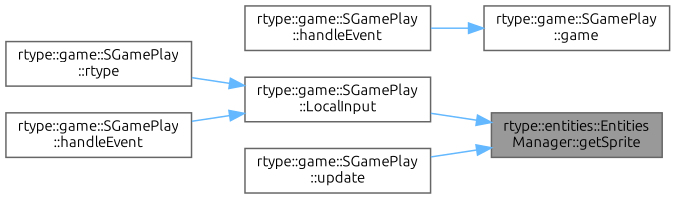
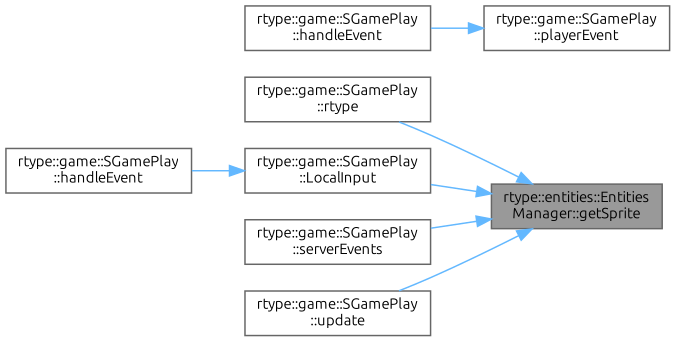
  digraph {
    fontname=Ubuntu
    rankdir=RL
    node [color=grey40 fillcolor=white fontname=Ubuntu fontsize=10 shape=box style=filled]
    edge [color=steelblue1 dir=back fontname=Ubuntu fontsize=10 labelfontname=Helvetica labelfontsize=10 style=solid]
    n1 [color=gray40 fillcolor=grey60 fontcolor=black height=0.2 label="rtype::entities::Entities\lManager::getSprite" width=0.4]
    n2 [height=0.2 label="rtype::game::SGamePlay\l::rtype" width=0.4]
    n3 [height=0.2 label="rtype::game::SGamePlay\l::LocalInput" width=0.4]
+   n4 [height=0.2 label="rtype::game::SGamePlay\l::serverEvents" width=0.4]
    n5 [height=0.2 label="rtype::game::SGamePlay\l::update" width=0.4]
    n6 [height=0.2 label="rtype::game::SGamePlay\l::handleEvent" width=0.4]
-   n7 [height=0.2 label="rtype::game::SGamePlay\l::game" width=0.4]
+   n7 [height=0.2 label="rtype::game::SGamePlay\l::playerEvent" width=0.4]
    n8 [height=0.2 label="rtype::game::SGamePlay\l::handleEvent" width=0.4]
-   n3 -> n2
+   n1 -> n2
    n1 -> n3
+   n1 -> n4
    n1 -> n5
    n3 -> n6
    n7 -> n8
  }
